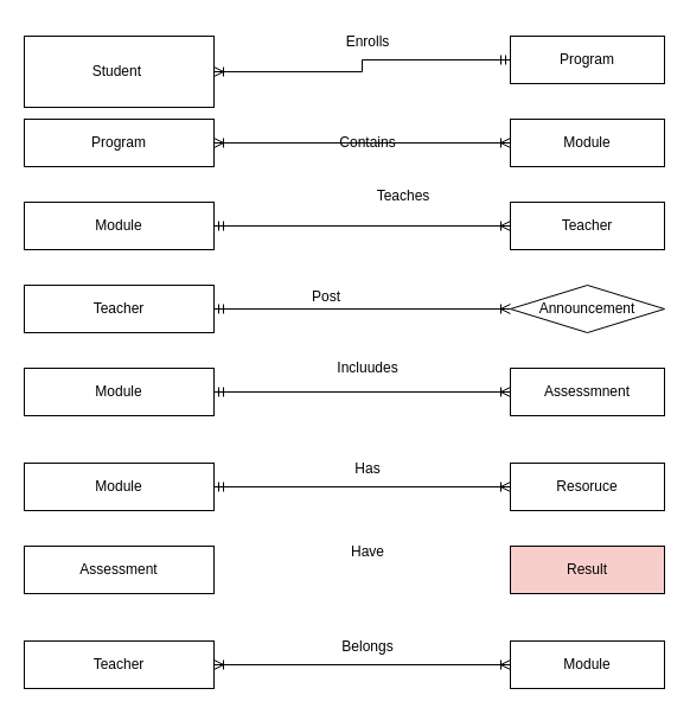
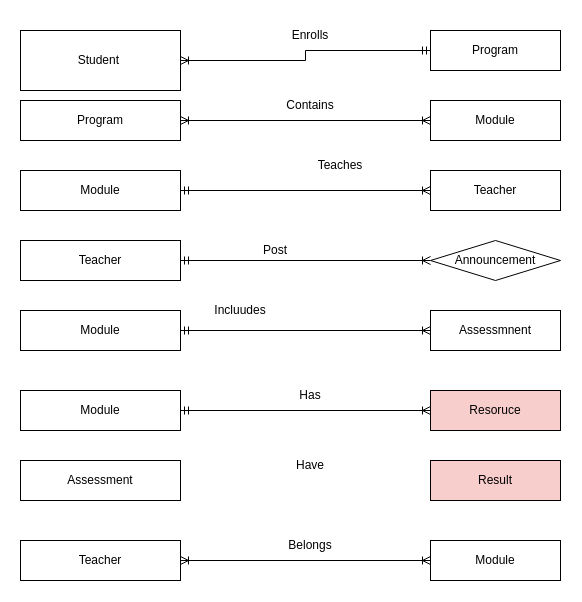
  <mxCell id="0" />
  <mxCell id="1" parent="0" />
  <mxCell id="2" style="edgeStyle=orthogonalEdgeStyle;rounded=0;orthogonalLoop=1;jettySize=auto;html=1;startArrow=ERoneToMany;startFill=0;endArrow=ERmandOne;endFill=0;" edge="1" parent="1" source="3" target="4"><mxGeometry relative="1" as="geometry" /></mxCell>
  <mxCell id="3" value="Student&amp;nbsp;" style="rounded=0;whiteSpace=wrap;html=1;" vertex="1" parent="1"><mxGeometry x="20" y="30" width="160" height="60" as="geometry" /></mxCell>
  <mxCell id="4" value="Program" style="rounded=0;whiteSpace=wrap;html=1;" vertex="1" parent="1"><mxGeometry x="430" y="30" width="130" height="40" as="geometry" /></mxCell>
  <mxCell id="5" style="edgeStyle=orthogonalEdgeStyle;rounded=0;orthogonalLoop=1;jettySize=auto;html=1;startArrow=ERoneToMany;startFill=0;endArrow=ERoneToMany;endFill=0;" edge="1" source="6" target="7" parent="1"><mxGeometry relative="1" as="geometry" /></mxCell>
  <mxCell id="6" value="Program" style="rounded=0;whiteSpace=wrap;html=1;" vertex="1" parent="1"><mxGeometry x="20" y="100" width="160" height="40" as="geometry" /></mxCell>
  <mxCell id="7" value="Module" style="rounded=0;whiteSpace=wrap;html=1;" vertex="1" parent="1"><mxGeometry x="430" y="100" width="130" height="40" as="geometry" /></mxCell>
  <mxCell id="8" style="edgeStyle=orthogonalEdgeStyle;rounded=0;orthogonalLoop=1;jettySize=auto;html=1;startArrow=ERmandOne;startFill=0;endArrow=ERoneToMany;endFill=0;" edge="1" source="9" target="10" parent="1"><mxGeometry relative="1" as="geometry" /></mxCell>
  <mxCell id="9" value="Module" style="rounded=0;whiteSpace=wrap;html=1;" vertex="1" parent="1"><mxGeometry x="20" y="170" width="160" height="40" as="geometry" /></mxCell>
  <mxCell id="10" value="Teacher" style="rounded=0;whiteSpace=wrap;html=1;" vertex="1" parent="1"><mxGeometry x="430" y="170" width="130" height="40" as="geometry" /></mxCell>
  <mxCell id="11" style="edgeStyle=orthogonalEdgeStyle;rounded=0;orthogonalLoop=1;jettySize=auto;html=1;startArrow=ERmandOne;startFill=0;endArrow=ERoneToMany;endFill=0;" edge="1" source="12" target="13" parent="1"><mxGeometry relative="1" as="geometry" /></mxCell>
  <mxCell id="12" value="Teacher" style="rounded=0;whiteSpace=wrap;html=1;" vertex="1" parent="1"><mxGeometry x="20" y="240" width="160" height="40" as="geometry" /></mxCell>
  <mxCell id="13" value="Announcement" style="rhombus;whiteSpace=wrap;html=1;" vertex="1" parent="1"><mxGeometry x="430" y="240" width="130" height="40" as="geometry" /></mxCell>
  <mxCell id="14" style="edgeStyle=orthogonalEdgeStyle;rounded=0;orthogonalLoop=1;jettySize=auto;html=1;startArrow=ERmandOne;startFill=0;endArrow=ERoneToMany;endFill=0;" edge="1" source="15" target="16" parent="1"><mxGeometry relative="1" as="geometry" /></mxCell>
  <mxCell id="15" value="Module" style="rounded=0;whiteSpace=wrap;html=1;" vertex="1" parent="1"><mxGeometry x="20" y="310" width="160" height="40" as="geometry" /></mxCell>
  <mxCell id="16" value="Assessmnent" style="rounded=0;whiteSpace=wrap;html=1;" vertex="1" parent="1"><mxGeometry x="430" y="310" width="130" height="40" as="geometry" /></mxCell>
  <mxCell id="17" style="edgeStyle=orthogonalEdgeStyle;rounded=0;orthogonalLoop=1;jettySize=auto;html=1;startArrow=ERmandOne;startFill=0;endArrow=ERoneToMany;endFill=0;" edge="1" source="18" target="19" parent="1"><mxGeometry relative="1" as="geometry" /></mxCell>
  <mxCell id="18" value="Module" style="rounded=0;whiteSpace=wrap;html=1;" vertex="1" parent="1"><mxGeometry x="20" y="390" width="160" height="40" as="geometry" /></mxCell>
- <mxCell id="19" value="Resoruce" style="rounded=0;whiteSpace=wrap;html=1;" vertex="1" parent="1"><mxGeometry x="430" y="390" width="130" height="40" as="geometry" /></mxCell>
+ <mxCell id="19" value="Resoruce" style="rounded=0;whiteSpace=wrap;html=1;fillColor=#f8cecc;" vertex="1" parent="1"><mxGeometry x="430" y="390" width="130" height="40" as="geometry" /></mxCell>
  <mxCell id="20" value="Assessment" style="rounded=0;whiteSpace=wrap;html=1;" vertex="1" parent="1"><mxGeometry x="20" y="460" width="160" height="40" as="geometry" /></mxCell>
  <mxCell id="21" value="Result" style="rounded=0;whiteSpace=wrap;html=1;fillColor=#f8cecc;" vertex="1" parent="1"><mxGeometry x="430" y="460" width="130" height="40" as="geometry" /></mxCell>
  <mxCell id="22" style="edgeStyle=orthogonalEdgeStyle;rounded=0;orthogonalLoop=1;jettySize=auto;html=1;startArrow=ERoneToMany;startFill=0;endArrow=ERoneToMany;endFill=0;" edge="1" source="23" target="24" parent="1"><mxGeometry relative="1" as="geometry" /></mxCell>
  <mxCell id="23" value="Teacher" style="rounded=0;whiteSpace=wrap;html=1;" vertex="1" parent="1"><mxGeometry x="20" y="540" width="160" height="40" as="geometry" /></mxCell>
  <mxCell id="24" value="Module" style="rounded=0;whiteSpace=wrap;html=1;" vertex="1" parent="1"><mxGeometry x="430" y="540" width="130" height="40" as="geometry" /></mxCell>
  <mxCell id="25" value="Enrolls" style="text;html=1;align=center;verticalAlign=middle;whiteSpace=wrap;rounded=0;" vertex="1" parent="1"><mxGeometry x="280" y="20" width="60" height="30" as="geometry" /></mxCell>
- <mxCell id="26" value="Contains" style="text;html=1;align=center;verticalAlign=middle;whiteSpace=wrap;rounded=0;" vertex="1" parent="1"><mxGeometry x="280" y="105" width="60" height="30" as="geometry" /></mxCell>
+ <mxCell id="26" value="Contains" style="text;html=1;align=center;verticalAlign=middle;whiteSpace=wrap;rounded=0;" vertex="1" parent="1"><mxGeometry x="280" y="90" width="60" height="30" as="geometry" /></mxCell>
  <mxCell id="27" value="Teaches" style="text;html=1;align=center;verticalAlign=middle;whiteSpace=wrap;rounded=0;" vertex="1" parent="1"><mxGeometry x="310" y="150" width="60" height="30" as="geometry" /></mxCell>
  <mxCell id="28" value="Post" style="text;html=1;align=center;verticalAlign=middle;whiteSpace=wrap;rounded=0;" vertex="1" parent="1"><mxGeometry x="245" y="235" width="60" height="30" as="geometry" /></mxCell>
- <mxCell id="29" value="Incluudes" style="text;html=1;align=center;verticalAlign=middle;whiteSpace=wrap;rounded=0;" vertex="1" parent="1"><mxGeometry x="280" y="295" width="60" height="30" as="geometry" /></mxCell>
+ <mxCell id="29" value="Incluudes" style="text;html=1;align=center;verticalAlign=middle;whiteSpace=wrap;rounded=0;" vertex="1" parent="1"><mxGeometry x="210" y="295" width="60" height="30" as="geometry" /></mxCell>
  <mxCell id="30" value="Has" style="text;html=1;align=center;verticalAlign=middle;whiteSpace=wrap;rounded=0;" vertex="1" parent="1"><mxGeometry x="280" y="380" width="60" height="30" as="geometry" /></mxCell>
  <mxCell id="31" value="Have" style="text;html=1;align=center;verticalAlign=middle;whiteSpace=wrap;rounded=0;" vertex="1" parent="1"><mxGeometry x="280" y="450" width="60" height="30" as="geometry" /></mxCell>
  <mxCell id="32" value="Belongs" style="text;html=1;align=center;verticalAlign=middle;whiteSpace=wrap;rounded=0;" vertex="1" parent="1"><mxGeometry x="280" y="530" width="60" height="30" as="geometry" /></mxCell>
